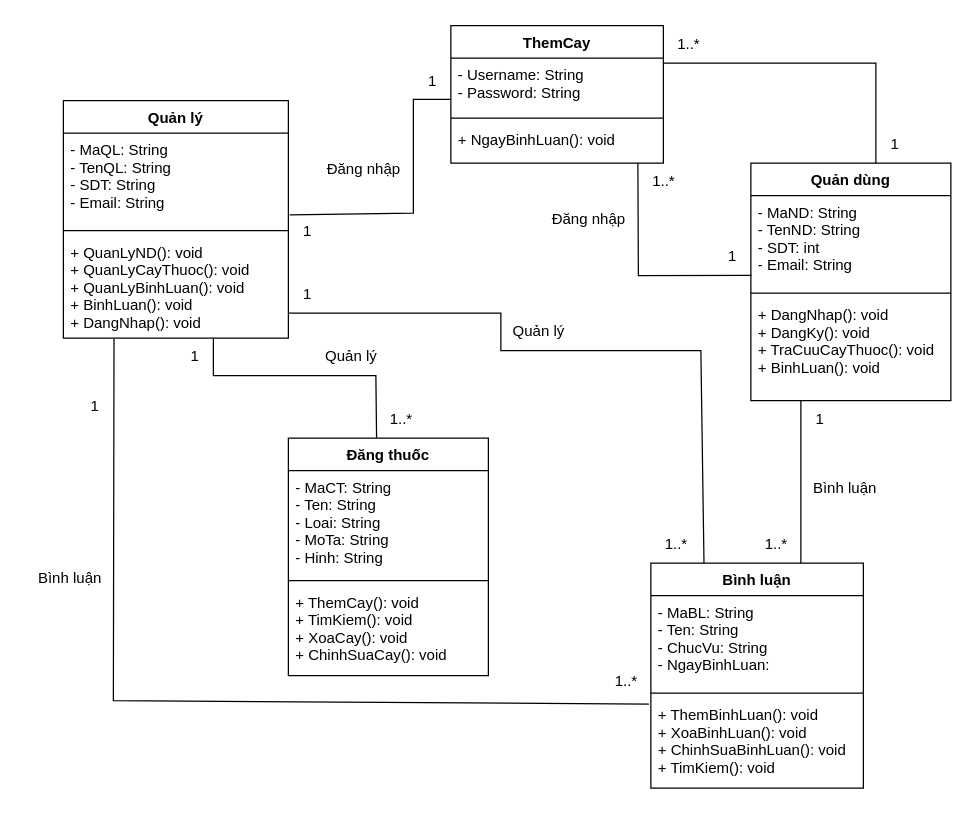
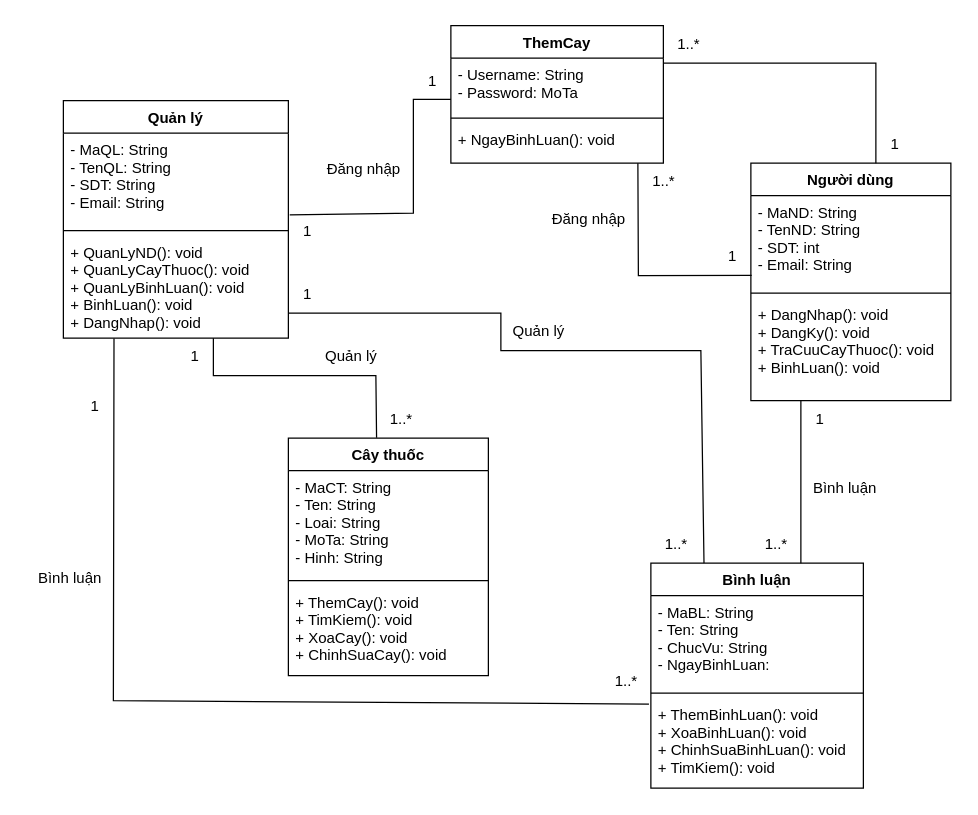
  <mxCell id="0" />
  <mxCell id="1" parent="0" />
- <mxCell id="2" value="Quản dùng" style="swimlane;fontStyle=1;align=center;verticalAlign=top;childLayout=stackLayout;horizontal=1;startSize=26;horizontalStack=0;resizeParent=1;resizeParentMax=0;resizeLast=0;collapsible=1;marginBottom=0;" vertex="1" parent="1"><mxGeometry x="600" y="130" width="160" height="190" as="geometry" /></mxCell>
+ <mxCell id="2" value="Người dùng" style="swimlane;fontStyle=1;align=center;verticalAlign=top;childLayout=stackLayout;horizontal=1;startSize=26;horizontalStack=0;resizeParent=1;resizeParentMax=0;resizeLast=0;collapsible=1;marginBottom=0;" vertex="1" parent="1"><mxGeometry x="600" y="130" width="160" height="190" as="geometry" /></mxCell>
  <mxCell id="3" value="- MaND: String&#10;- TenND: String&#10;- SDT: int&#10;- Email: String&#10;" style="text;strokeColor=none;fillColor=none;align=left;verticalAlign=top;spacingLeft=4;spacingRight=4;overflow=hidden;rotatable=0;points=[[0,0.5],[1,0.5]];portConstraint=eastwest;" vertex="1" parent="2"><mxGeometry y="26" width="160" height="74" as="geometry" /></mxCell>
  <mxCell id="4" value="" style="line;strokeWidth=1;fillColor=none;align=left;verticalAlign=middle;spacingTop=-1;spacingLeft=3;spacingRight=3;rotatable=0;labelPosition=right;points=[];portConstraint=eastwest;strokeColor=inherit;" vertex="1" parent="2"><mxGeometry y="100" width="160" height="8" as="geometry" /></mxCell>
  <mxCell id="5" value="+ DangNhap(): void&#10;+ DangKy(): void&#10;+ TraCuuCayThuoc(): void&#10;+ BinhLuan(): void" style="text;strokeColor=none;fillColor=none;align=left;verticalAlign=top;spacingLeft=4;spacingRight=4;overflow=hidden;rotatable=0;points=[[0,0.5],[1,0.5]];portConstraint=eastwest;" vertex="1" parent="2"><mxGeometry y="108" width="160" height="82" as="geometry" /></mxCell>
  <mxCell id="6" value="Quản lý" style="swimlane;fontStyle=1;align=center;verticalAlign=top;childLayout=stackLayout;horizontal=1;startSize=26;horizontalStack=0;resizeParent=1;resizeParentMax=0;resizeLast=0;collapsible=1;marginBottom=0;" vertex="1" parent="1"><mxGeometry x="50" y="80" width="180" height="190" as="geometry" /></mxCell>
  <mxCell id="7" value="- MaQL: String&#10;- TenQL: String&#10;- SDT: String&#10;- Email: String" style="text;strokeColor=none;fillColor=none;align=left;verticalAlign=top;spacingLeft=4;spacingRight=4;overflow=hidden;rotatable=0;points=[[0,0.5],[1,0.5]];portConstraint=eastwest;" vertex="1" parent="6"><mxGeometry y="26" width="180" height="74" as="geometry" /></mxCell>
  <mxCell id="8" value="" style="line;strokeWidth=1;fillColor=none;align=left;verticalAlign=middle;spacingTop=-1;spacingLeft=3;spacingRight=3;rotatable=0;labelPosition=right;points=[];portConstraint=eastwest;strokeColor=inherit;" vertex="1" parent="6"><mxGeometry y="100" width="180" height="8" as="geometry" /></mxCell>
  <mxCell id="9" value="+ QuanLyND(): void&#10;+ QuanLyCayThuoc(): void&#10;+ QuanLyBinhLuan(): void&#10;+ BinhLuan(): void&#10;+ DangNhap(): void" style="text;strokeColor=none;fillColor=none;align=left;verticalAlign=top;spacingLeft=4;spacingRight=4;overflow=hidden;rotatable=0;points=[[0,0.5],[1,0.5]];portConstraint=eastwest;" vertex="1" parent="6"><mxGeometry y="108" width="180" height="82" as="geometry" /></mxCell>
  <mxCell id="10" value="ThemCay" style="swimlane;fontStyle=1;align=center;verticalAlign=top;childLayout=stackLayout;horizontal=1;startSize=26;horizontalStack=0;resizeParent=1;resizeParentMax=0;resizeLast=0;collapsible=1;marginBottom=0;" vertex="1" parent="1"><mxGeometry x="360" y="20" width="170" height="110" as="geometry" /></mxCell>
- <mxCell id="11" value="- Username: String&#10;- Password: String" style="text;strokeColor=none;fillColor=none;align=left;verticalAlign=top;spacingLeft=4;spacingRight=4;overflow=hidden;rotatable=0;points=[[0,0.5],[1,0.5]];portConstraint=eastwest;" vertex="1" parent="10"><mxGeometry y="26" width="170" height="44" as="geometry" /></mxCell>
+ <mxCell id="11" value="- Username: String&#10;- Password: MoTa" style="text;strokeColor=none;fillColor=none;align=left;verticalAlign=top;spacingLeft=4;spacingRight=4;overflow=hidden;rotatable=0;points=[[0,0.5],[1,0.5]];portConstraint=eastwest;" vertex="1" parent="10"><mxGeometry y="26" width="170" height="44" as="geometry" /></mxCell>
  <mxCell id="12" value="" style="line;strokeWidth=1;fillColor=none;align=left;verticalAlign=middle;spacingTop=-1;spacingLeft=3;spacingRight=3;rotatable=0;labelPosition=right;points=[];portConstraint=eastwest;strokeColor=inherit;" vertex="1" parent="10"><mxGeometry y="70" width="170" height="8" as="geometry" /></mxCell>
  <mxCell id="13" value="+ NgayBinhLuan(): void" style="text;strokeColor=none;fillColor=none;align=left;verticalAlign=top;spacingLeft=4;spacingRight=4;overflow=hidden;rotatable=0;points=[[0,0.5],[1,0.5]];portConstraint=eastwest;" vertex="1" parent="10"><mxGeometry y="78" width="170" height="32" as="geometry" /></mxCell>
- <mxCell id="14" value="Đăng thuốc" style="swimlane;fontStyle=1;align=center;verticalAlign=top;childLayout=stackLayout;horizontal=1;startSize=26;horizontalStack=0;resizeParent=1;resizeParentMax=0;resizeLast=0;collapsible=1;marginBottom=0;" vertex="1" parent="1"><mxGeometry x="230" y="350" width="160" height="190" as="geometry" /></mxCell>
+ <mxCell id="14" value="Cây thuốc" style="swimlane;fontStyle=1;align=center;verticalAlign=top;childLayout=stackLayout;horizontal=1;startSize=26;horizontalStack=0;resizeParent=1;resizeParentMax=0;resizeLast=0;collapsible=1;marginBottom=0;" vertex="1" parent="1"><mxGeometry x="230" y="350" width="160" height="190" as="geometry" /></mxCell>
  <mxCell id="15" value="- MaCT: String&#10;- Ten: String&#10;- Loai: String&#10;- MoTa: String&#10;- Hinh: String" style="text;strokeColor=none;fillColor=none;align=left;verticalAlign=top;spacingLeft=4;spacingRight=4;overflow=hidden;rotatable=0;points=[[0,0.5],[1,0.5]];portConstraint=eastwest;" vertex="1" parent="14"><mxGeometry y="26" width="160" height="84" as="geometry" /></mxCell>
  <mxCell id="16" value="" style="line;strokeWidth=1;fillColor=none;align=left;verticalAlign=middle;spacingTop=-1;spacingLeft=3;spacingRight=3;rotatable=0;labelPosition=right;points=[];portConstraint=eastwest;strokeColor=inherit;" vertex="1" parent="14"><mxGeometry y="110" width="160" height="8" as="geometry" /></mxCell>
  <mxCell id="17" value="+ ThemCay(): void&#10;+ TimKiem(): void&#10;+ XoaCay(): void&#10;+ ChinhSuaCay(): void" style="text;strokeColor=none;fillColor=none;align=left;verticalAlign=top;spacingLeft=4;spacingRight=4;overflow=hidden;rotatable=0;points=[[0,0.5],[1,0.5]];portConstraint=eastwest;" vertex="1" parent="14"><mxGeometry y="118" width="160" height="72" as="geometry" /></mxCell>
  <mxCell id="18" value="Bình luận" style="swimlane;fontStyle=1;align=center;verticalAlign=top;childLayout=stackLayout;horizontal=1;startSize=26;horizontalStack=0;resizeParent=1;resizeParentMax=0;resizeLast=0;collapsible=1;marginBottom=0;" vertex="1" parent="1"><mxGeometry x="520" y="450" width="170" height="180" as="geometry" /></mxCell>
  <mxCell id="19" value="- MaBL: String&#10;- Ten: String&#10;- ChucVu: String&#10;- NgayBinhLuan:" style="text;strokeColor=none;fillColor=none;align=left;verticalAlign=top;spacingLeft=4;spacingRight=4;overflow=hidden;rotatable=0;points=[[0,0.5],[1,0.5]];portConstraint=eastwest;" vertex="1" parent="18"><mxGeometry y="26" width="170" height="74" as="geometry" /></mxCell>
  <mxCell id="20" value="" style="line;strokeWidth=1;fillColor=none;align=left;verticalAlign=middle;spacingTop=-1;spacingLeft=3;spacingRight=3;rotatable=0;labelPosition=right;points=[];portConstraint=eastwest;strokeColor=inherit;" vertex="1" parent="18"><mxGeometry y="100" width="170" height="8" as="geometry" /></mxCell>
  <mxCell id="21" value="+ ThemBinhLuan(): void&#10;+ XoaBinhLuan(): void&#10;+ ChinhSuaBinhLuan(): void&#10;+ TimKiem(): void" style="text;strokeColor=none;fillColor=none;align=left;verticalAlign=top;spacingLeft=4;spacingRight=4;overflow=hidden;rotatable=0;points=[[0,0.5],[1,0.5]];portConstraint=eastwest;" vertex="1" parent="18"><mxGeometry y="108" width="170" height="72" as="geometry" /></mxCell>
  <mxCell id="22" value="" style="endArrow=none;html=1;rounded=0;exitX=1.006;exitY=0.883;exitDx=0;exitDy=0;exitPerimeter=0;" edge="1" parent="1" source="7"><mxGeometry width="50" height="50" relative="1" as="geometry"><mxPoint x="230" y="220" as="sourcePoint" /><mxPoint x="360" y="79" as="targetPoint" /><Array as="points"><mxPoint x="330" y="170" /><mxPoint x="330" y="79" /></Array></mxGeometry></mxCell>
  <mxCell id="23" value="Đăng nhập" style="text;html=1;align=center;verticalAlign=middle;resizable=0;points=[];autosize=1;strokeColor=none;fillColor=none;" vertex="1" parent="1"><mxGeometry x="250" y="120" width="80" height="30" as="geometry" /></mxCell>
  <mxCell id="24" value="1" style="text;html=1;align=center;verticalAlign=middle;resizable=0;points=[];autosize=1;strokeColor=none;fillColor=none;" vertex="1" parent="1"><mxGeometry x="230" y="170" width="30" height="30" as="geometry" /></mxCell>
  <mxCell id="25" value="1" style="text;html=1;align=center;verticalAlign=middle;resizable=0;points=[];autosize=1;strokeColor=none;fillColor=none;" vertex="1" parent="1"><mxGeometry x="330" y="50" width="30" height="30" as="geometry" /></mxCell>
  <mxCell id="26" value="" style="endArrow=none;html=1;rounded=0;entryX=0.004;entryY=0.861;entryDx=0;entryDy=0;entryPerimeter=0;exitX=0.88;exitY=1.004;exitDx=0;exitDy=0;exitPerimeter=0;" edge="1" parent="1" source="13" target="3"><mxGeometry width="50" height="50" relative="1" as="geometry"><mxPoint x="450" y="300" as="sourcePoint" /><mxPoint x="500" y="250" as="targetPoint" /><Array as="points"><mxPoint x="510" y="220" /></Array></mxGeometry></mxCell>
  <mxCell id="27" value="Đăng nhập" style="text;html=1;align=center;verticalAlign=middle;resizable=0;points=[];autosize=1;strokeColor=none;fillColor=none;" vertex="1" parent="1"><mxGeometry x="430" y="160" width="80" height="30" as="geometry" /></mxCell>
  <mxCell id="28" value="1" style="text;html=1;align=center;verticalAlign=middle;resizable=0;points=[];autosize=1;strokeColor=none;fillColor=none;" vertex="1" parent="1"><mxGeometry x="570" y="190" width="30" height="30" as="geometry" /></mxCell>
  <mxCell id="29" value="1..*" style="text;html=1;align=center;verticalAlign=middle;resizable=0;points=[];autosize=1;strokeColor=none;fillColor=none;" vertex="1" parent="1"><mxGeometry x="510" y="130" width="40" height="30" as="geometry" /></mxCell>
  <mxCell id="30" value="" style="endArrow=none;html=1;rounded=0;" edge="1" parent="1"><mxGeometry width="50" height="50" relative="1" as="geometry"><mxPoint x="530" y="50" as="sourcePoint" /><mxPoint x="700" y="130" as="targetPoint" /><Array as="points"><mxPoint x="700" y="50" /></Array></mxGeometry></mxCell>
  <mxCell id="31" value="1" style="text;html=1;align=center;verticalAlign=middle;resizable=0;points=[];autosize=1;strokeColor=none;fillColor=none;" vertex="1" parent="1"><mxGeometry x="700" y="100" width="30" height="30" as="geometry" /></mxCell>
  <mxCell id="32" value="1..*" style="text;html=1;align=center;verticalAlign=middle;resizable=0;points=[];autosize=1;strokeColor=none;fillColor=none;" vertex="1" parent="1"><mxGeometry x="530" y="20" width="40" height="30" as="geometry" /></mxCell>
  <mxCell id="33" value="" style="endArrow=none;html=1;rounded=0;" edge="1" parent="1"><mxGeometry width="50" height="50" relative="1" as="geometry"><mxPoint x="640" y="450" as="sourcePoint" /><mxPoint x="640" y="320" as="targetPoint" /></mxGeometry></mxCell>
  <mxCell id="34" value="Bình luận" style="text;html=1;align=center;verticalAlign=middle;resizable=0;points=[];autosize=1;strokeColor=none;fillColor=none;" vertex="1" parent="1"><mxGeometry x="640" y="375" width="70" height="30" as="geometry" /></mxCell>
  <mxCell id="35" value="1" style="text;html=1;align=center;verticalAlign=middle;resizable=0;points=[];autosize=1;strokeColor=none;fillColor=none;" vertex="1" parent="1"><mxGeometry x="640" y="320" width="30" height="30" as="geometry" /></mxCell>
  <mxCell id="36" value="1..*" style="text;html=1;align=center;verticalAlign=middle;resizable=0;points=[];autosize=1;strokeColor=none;fillColor=none;" vertex="1" parent="1"><mxGeometry x="600" y="420" width="40" height="30" as="geometry" /></mxCell>
  <mxCell id="37" value="" style="endArrow=none;html=1;rounded=0;exitX=0.441;exitY=-0.002;exitDx=0;exitDy=0;exitPerimeter=0;" edge="1" parent="1" source="14"><mxGeometry width="50" height="50" relative="1" as="geometry"><mxPoint x="210" y="360" as="sourcePoint" /><mxPoint x="170" y="270" as="targetPoint" /><Array as="points"><mxPoint x="300" y="300" /><mxPoint x="170" y="300" /></Array></mxGeometry></mxCell>
  <mxCell id="38" value="Quản lý" style="text;html=1;align=center;verticalAlign=middle;resizable=0;points=[];autosize=1;strokeColor=none;fillColor=none;" vertex="1" parent="1"><mxGeometry x="250" y="270" width="60" height="30" as="geometry" /></mxCell>
  <mxCell id="39" value="1" style="text;html=1;align=center;verticalAlign=middle;resizable=0;points=[];autosize=1;strokeColor=none;fillColor=none;" vertex="1" parent="1"><mxGeometry x="140" y="270" width="30" height="30" as="geometry" /></mxCell>
  <mxCell id="40" value="1..*" style="text;html=1;align=center;verticalAlign=middle;resizable=0;points=[];autosize=1;strokeColor=none;fillColor=none;" vertex="1" parent="1"><mxGeometry x="300" y="320" width="40" height="30" as="geometry" /></mxCell>
  <mxCell id="41" value="" style="endArrow=none;html=1;rounded=0;entryX=0.25;entryY=0;entryDx=0;entryDy=0;" edge="1" parent="1" target="18"><mxGeometry width="50" height="50" relative="1" as="geometry"><mxPoint x="230" y="250" as="sourcePoint" /><mxPoint x="400.84" y="260" as="targetPoint" /><Array as="points"><mxPoint x="400" y="250" /><mxPoint x="400" y="280" /><mxPoint x="560" y="280" /></Array></mxGeometry></mxCell>
  <mxCell id="42" value="Quản lý" style="text;html=1;align=center;verticalAlign=middle;resizable=0;points=[];autosize=1;strokeColor=none;fillColor=none;" vertex="1" parent="1"><mxGeometry x="400" y="250" width="60" height="30" as="geometry" /></mxCell>
  <mxCell id="43" value="1" style="text;html=1;align=center;verticalAlign=middle;resizable=0;points=[];autosize=1;strokeColor=none;fillColor=none;" vertex="1" parent="1"><mxGeometry x="230" y="220" width="30" height="30" as="geometry" /></mxCell>
  <mxCell id="44" value="1..*" style="text;html=1;align=center;verticalAlign=middle;resizable=0;points=[];autosize=1;strokeColor=none;fillColor=none;" vertex="1" parent="1"><mxGeometry x="520" y="420" width="40" height="30" as="geometry" /></mxCell>
  <mxCell id="45" value="" style="endArrow=none;html=1;rounded=0;entryX=0.225;entryY=1.003;entryDx=0;entryDy=0;entryPerimeter=0;exitX=-0.009;exitY=0.066;exitDx=0;exitDy=0;exitPerimeter=0;" edge="1" parent="1" source="21" target="9"><mxGeometry width="50" height="50" relative="1" as="geometry"><mxPoint x="90" y="570" as="sourcePoint" /><mxPoint x="130" y="420" as="targetPoint" /><Array as="points"><mxPoint x="90" y="560" /></Array></mxGeometry></mxCell>
  <mxCell id="46" value="Bình luận" style="text;html=1;align=center;verticalAlign=middle;resizable=0;points=[];autosize=1;strokeColor=none;fillColor=none;" vertex="1" parent="1"><mxGeometry x="20" y="447" width="70" height="30" as="geometry" /></mxCell>
  <mxCell id="47" value="1" style="text;html=1;align=center;verticalAlign=middle;resizable=0;points=[];autosize=1;strokeColor=none;fillColor=none;" vertex="1" parent="1"><mxGeometry x="60" y="310" width="30" height="30" as="geometry" /></mxCell>
  <mxCell id="48" value="1..*" style="text;html=1;align=center;verticalAlign=middle;resizable=0;points=[];autosize=1;strokeColor=none;fillColor=none;" vertex="1" parent="1"><mxGeometry x="480" y="530" width="40" height="30" as="geometry" /></mxCell>
